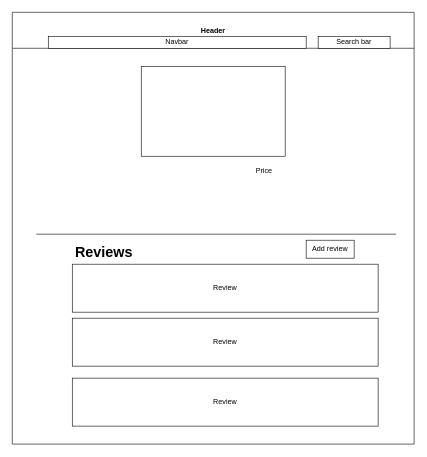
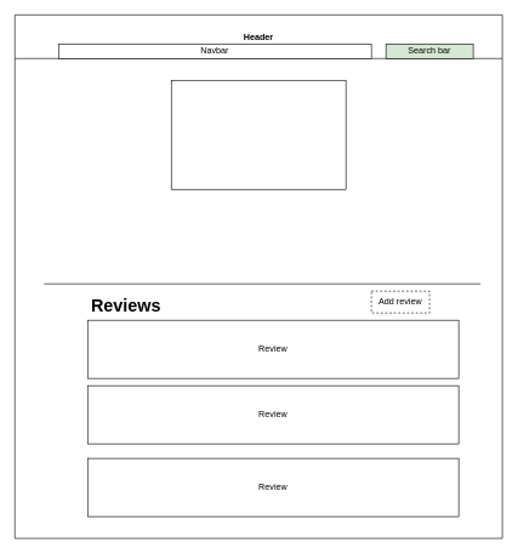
  <mxCell id="0" />
  <mxCell id="1" parent="0" />
  <mxCell id="2" value="Header" style="swimlane;startSize=60;" vertex="1" parent="1"><mxGeometry x="20" y="20" width="670" height="720" as="geometry" /></mxCell>
  <mxCell id="3" value="Navbar" style="rounded=0;whiteSpace=wrap;html=1;" vertex="1" parent="2"><mxGeometry x="60" y="40" width="430" height="20" as="geometry" /></mxCell>
- <mxCell id="4" value="Search bar" style="rounded=0;whiteSpace=wrap;html=1;" vertex="1" parent="2"><mxGeometry x="510" y="40" width="120" height="20" as="geometry" /></mxCell>
+ <mxCell id="4" value="Search bar" style="rounded=0;whiteSpace=wrap;html=1;fillColor=#d5e8d4;" vertex="1" parent="2"><mxGeometry x="510" y="40" width="120" height="20" as="geometry" /></mxCell>
  <mxCell id="5" value="" style="rounded=0;whiteSpace=wrap;html=1;" vertex="1" parent="2"><mxGeometry x="215" y="90" width="240" height="150" as="geometry" /></mxCell>
- <mxCell id="6" value="Price" style="text;html=1;strokeColor=none;fillColor=none;align=center;verticalAlign=middle;whiteSpace=wrap;rounded=0;" vertex="1" parent="2"><mxGeometry x="390" y="250" width="60" height="30" as="geometry" /></mxCell>
  <mxCell id="7" value="&lt;h1&gt;Reviews&lt;/h1&gt;" style="text;html=1;strokeColor=none;fillColor=none;spacing=5;spacingTop=-20;whiteSpace=wrap;overflow=hidden;rounded=0;" vertex="1" parent="2"><mxGeometry x="100" y="380" width="115" height="50" as="geometry" /></mxCell>
  <mxCell id="8" value="Review" style="rounded=0;whiteSpace=wrap;html=1;" vertex="1" parent="2"><mxGeometry x="100" y="420" width="510" height="80" as="geometry" /></mxCell>
  <mxCell id="9" value="Review" style="rounded=0;whiteSpace=wrap;html=1;" vertex="1" parent="2"><mxGeometry x="100" y="510" width="510" height="80" as="geometry" /></mxCell>
- <mxCell id="10" value="Add review" style="rounded=0;whiteSpace=wrap;html=1;" vertex="1" parent="2"><mxGeometry x="490" y="380" width="80" height="30" as="geometry" /></mxCell>
+ <mxCell id="10" value="Add review" style="rounded=0;whiteSpace=wrap;html=1;dashed=1;" vertex="1" parent="2"><mxGeometry x="490" y="380" width="80" height="30" as="geometry" /></mxCell>
  <mxCell id="11" value="" style="endArrow=none;html=1;" edge="1" parent="1"><mxGeometry width="50" height="50" relative="1" as="geometry"><mxPoint x="660" y="390" as="sourcePoint" /><mxPoint x="60" y="390" as="targetPoint" /></mxGeometry></mxCell>
  <mxCell id="12" value="Review" style="rounded=0;whiteSpace=wrap;html=1;" vertex="1" parent="1"><mxGeometry x="120" y="630" width="510" height="80" as="geometry" /></mxCell>
